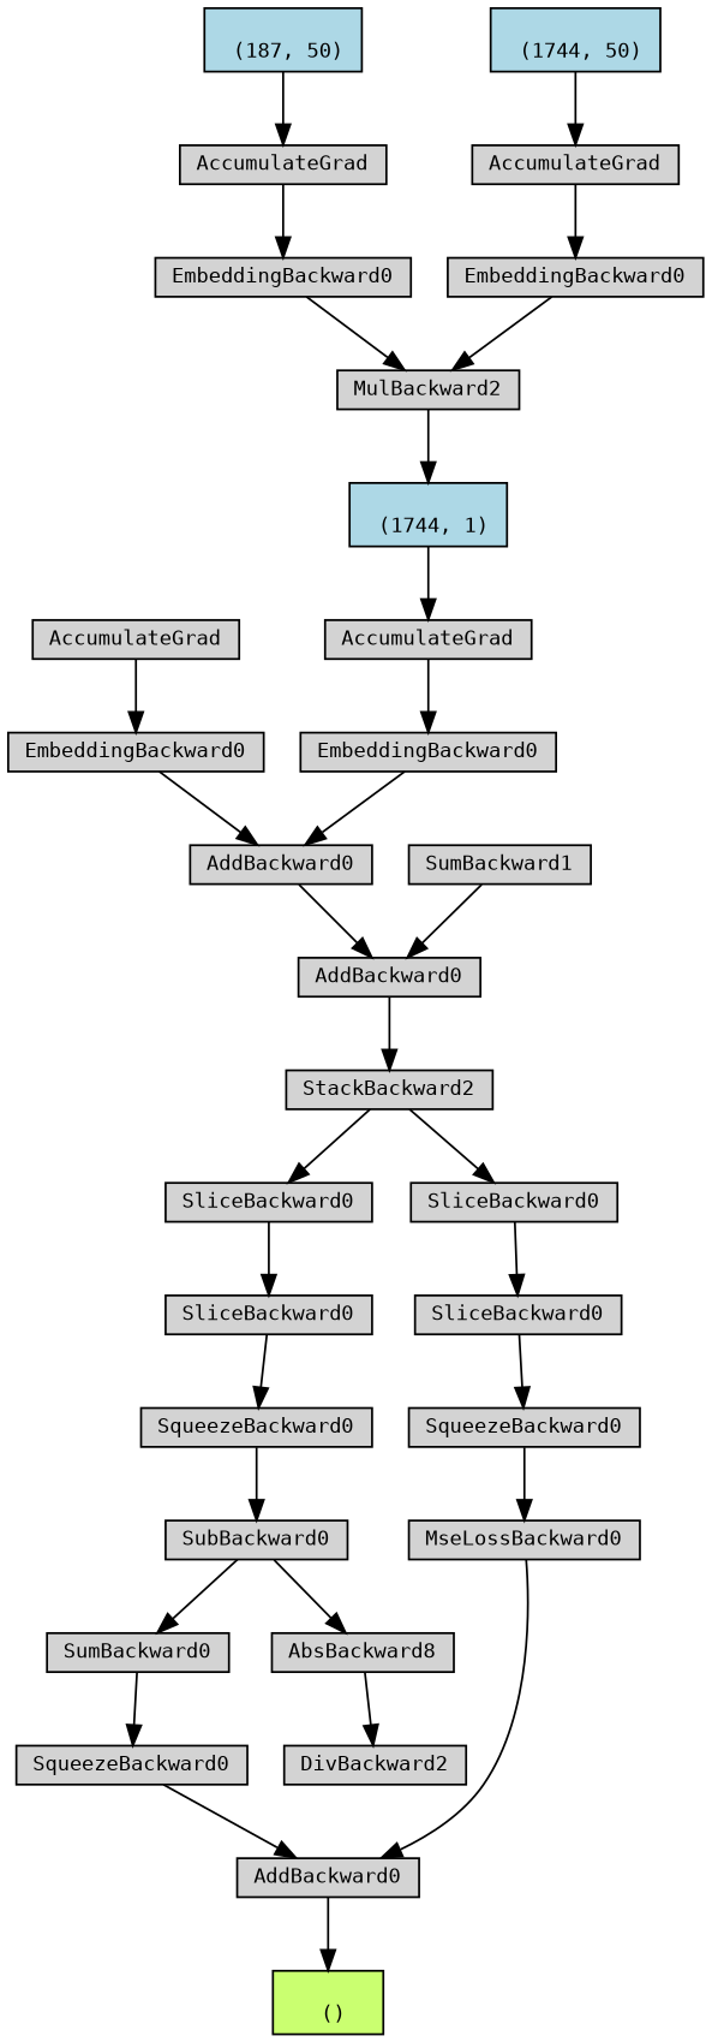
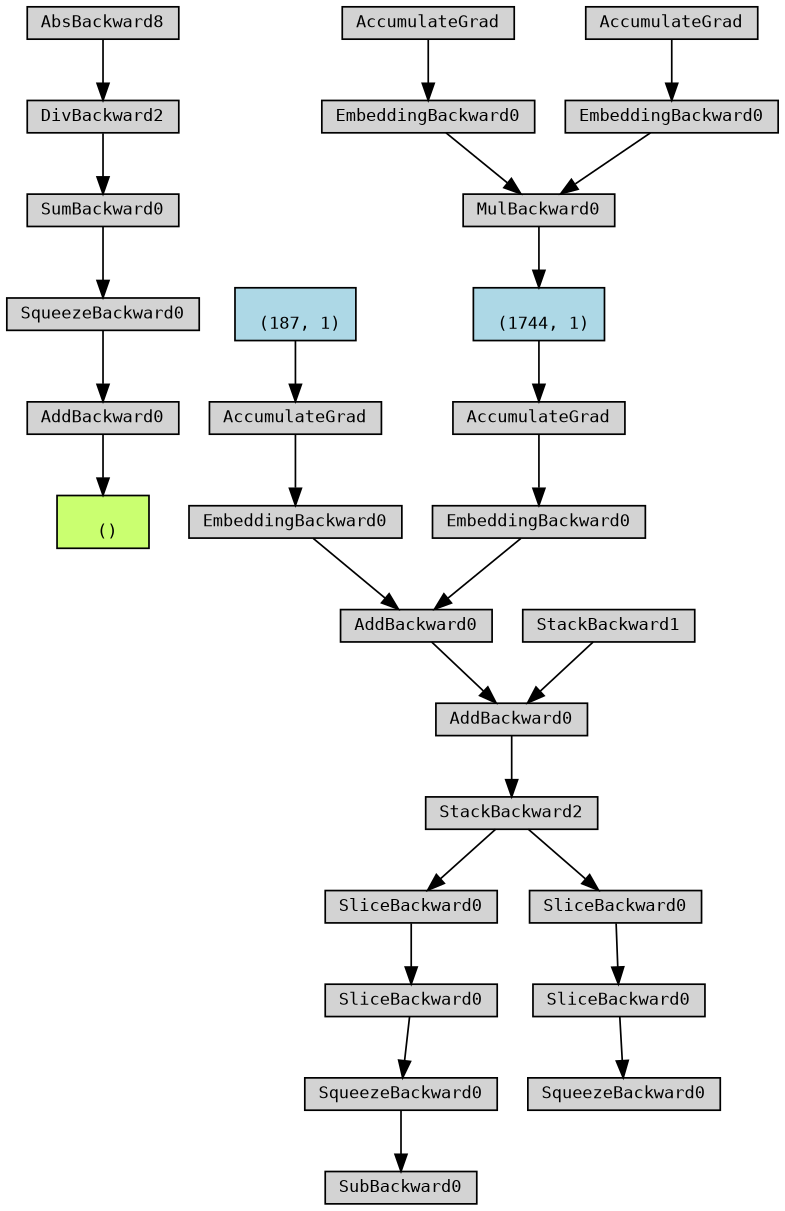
  digraph {
    node [align=left fontname=monospace fontsize=10 ranksep=0.1 shape=box style=filled]
    n1 [fillcolor=darkolivegreen1 height=0.2 label="\n ()"]
    n2 [height=0.2 label=AddBackward0]
    n3 [height=0.2 label=SqueezeBackward0]
    n4 [height=0.2 label=SumBackward0]
    n5 [height=0.2 label=DivBackward2]
    n6 [height=0.2 label=AbsBackward8]
    n7 [height=0.2 label=SubBackward0]
    n8 [height=0.2 label=SqueezeBackward0]
    n9 [height=0.2 label=SliceBackward0]
    n10 [height=0.2 label=SliceBackward0]
    n11 [height=0.2 label=StackBackward2]
    n12 [height=0.2 label=SliceBackward0]
    n13 [height=0.2 label=SliceBackward0]
    n14 [height=0.2 label=AddBackward0]
    n15 [height=0.2 label=AddBackward0]
    n16 [height=0.2 label=EmbeddingBackward0]
    n17 [height=0.2 label=AccumulateGrad]
+   n18 [fillcolor=lightblue height=0.2 label="\n (187, 1)"]
    n19 [height=0.2 label=EmbeddingBackward0]
    n20 [height=0.2 label=AccumulateGrad]
    n21 [fillcolor=lightblue height=0.2 label="\n (1744, 1)"]
-   n22 [height=0.2 label=SumBackward1]
-   n23 [height=0.2 label=MulBackward2]
+   n22 [height=0.2 label=StackBackward1]
+   n23 [height=0.2 label=MulBackward0]
    n24 [height=0.2 label=EmbeddingBackward0]
    n25 [height=0.2 label=AccumulateGrad]
-   n26 [fillcolor=lightblue height=0.2 label="\n (187, 50)"]
    n27 [height=0.2 label=EmbeddingBackward0]
    n28 [height=0.2 label=AccumulateGrad]
-   n29 [fillcolor=lightblue height=0.2 label="\n (1744, 50)"]
-   n30 [height=0.2 label=MseLossBackward0]
    n31 [height=0.2 label=SqueezeBackward0]
    n2 -> n1
    n3 -> n2
    n4 -> n3
-   n7 -> n4
+   n5 -> n4
    n6 -> n5
-   n7 -> n6
    n8 -> n7
    n9 -> n8
    n10 -> n9
    n11 -> n10
    n11 -> n12
    n12 -> n13
    n13 -> n31
    n14 -> n11
    n15 -> n14
    n16 -> n15
    n17 -> n16
+   n18 -> n17
    n19 -> n15
    n20 -> n19
    n21 -> n20
    n22 -> n14
    n23 -> n21
    n24 -> n23
    n25 -> n24
-   n26 -> n25
    n27 -> n23
    n28 -> n27
-   n29 -> n28
-   n30 -> n2
-   n31 -> n30
  }
